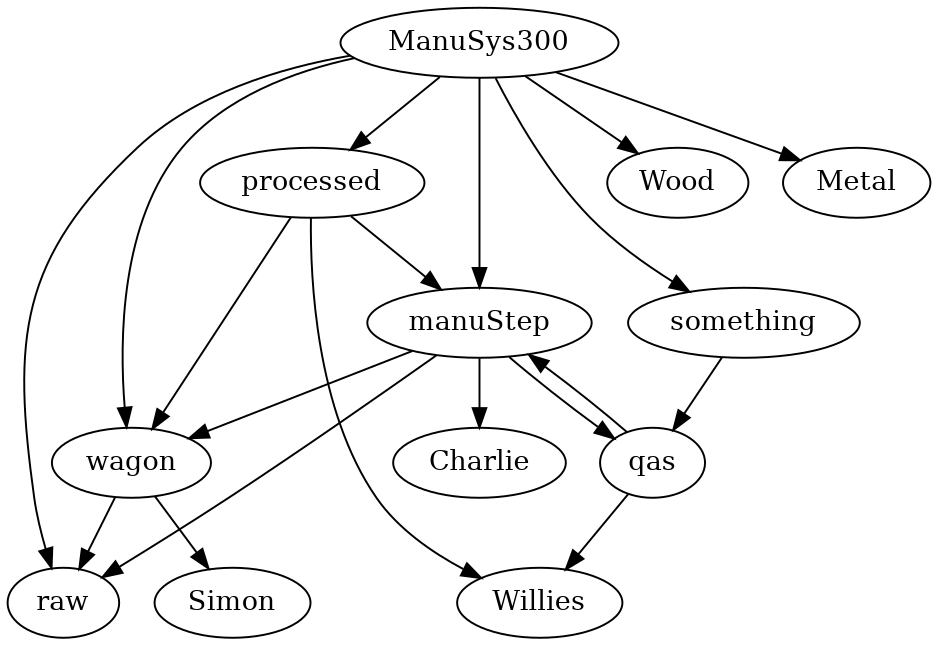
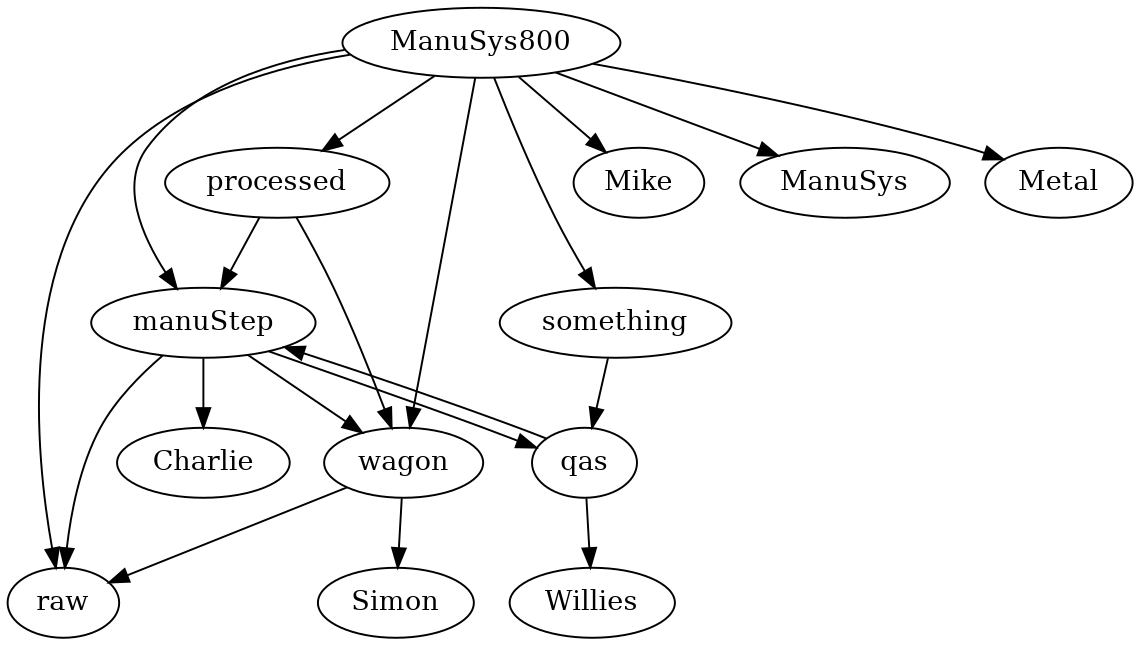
  digraph {
-   ManuSys300
+   ManuSys300 [label=ManuSys800]
    raw
    processed
    something
    manuStep
    wagon
-   Wood
+   Mike
+   Wood [label=ManuSys]
    Metal
    Willies
    qas
    Charlie
    Simon
    ManuSys300 -> raw
    ManuSys300 -> processed
    ManuSys300 -> something
    ManuSys300 -> manuStep
    ManuSys300 -> wagon
+   ManuSys300 -> Mike
    ManuSys300 -> Wood
    ManuSys300 -> Metal
    processed -> manuStep
    processed -> wagon
-   processed -> Willies
    something -> qas
    manuStep -> raw
    manuStep -> wagon
    manuStep -> qas
    manuStep -> Charlie
    wagon -> raw
    wagon -> Simon
    qas -> manuStep
    qas -> Willies
  }
